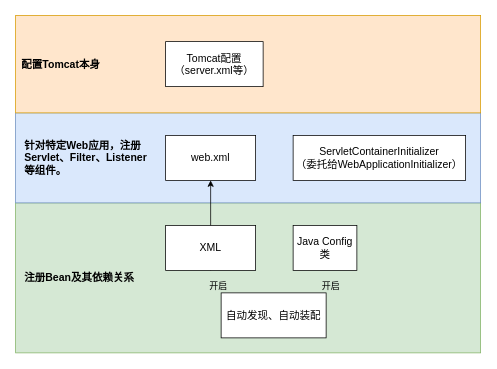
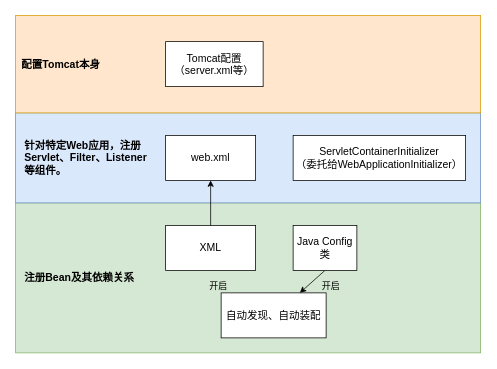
  <mxCell id="0" />
  <mxCell id="1" parent="0" />
  <mxCell id="2" value="" style="rounded=0;whiteSpace=wrap;html=1;fontSize=14;fillColor=#d5e8d4;strokeColor=#82b366;" vertex="1" parent="1"><mxGeometry y="270" width="620" height="200" as="geometry" x="20" /></mxCell>
  <mxCell id="3" value="" style="rounded=0;whiteSpace=wrap;html=1;fontSize=14;fillColor=#dae8fc;strokeColor=#6c8ebf;" vertex="1" parent="1"><mxGeometry y="150" width="620" height="120" as="geometry" x="20" /></mxCell>
  <mxCell id="4" value="" style="rounded=0;whiteSpace=wrap;html=1;fontSize=14;fillColor=#ffe6cc;strokeColor=#d79b00;" vertex="1" parent="1"><mxGeometry y="20" width="620" height="130" as="geometry" x="20" /></mxCell>
  <mxCell id="5" value="web.xml" style="rounded=0;whiteSpace=wrap;html=1;fontSize=14;" vertex="1" parent="1"><mxGeometry x="220" y="180" width="120" height="60" as="geometry" /></mxCell>
  <mxCell id="6" value="ServletContainerInitializer&lt;br&gt;（委托给WebApplicationInitializer）" style="rounded=0;whiteSpace=wrap;html=1;fontSize=14;" vertex="1" parent="1"><mxGeometry x="390" y="180" width="230" height="60" as="geometry" /></mxCell>
  <mxCell id="7" style="rounded=0;orthogonalLoop=1;jettySize=auto;html=1;exitX=0.5;exitY=1;exitDx=0;exitDy=0;fontSize=14;" edge="1" parent="1" source="8" target="5"><mxGeometry relative="1" as="geometry" /></mxCell>
  <mxCell id="8" value="XML" style="rounded=0;whiteSpace=wrap;html=1;fontSize=14;" vertex="1" parent="1"><mxGeometry x="220" y="300" width="120" height="60" as="geometry" /></mxCell>
+ <mxCell id="9" style="edgeStyle=none;rounded=0;orthogonalLoop=1;jettySize=auto;html=1;exitX=0.5;exitY=1;exitDx=0;exitDy=0;entryX=0.75;entryY=0;entryDx=0;entryDy=0;fontSize=14;" edge="1" parent="1" source="10" target="11"><mxGeometry relative="1" as="geometry" /></mxCell>
  <mxCell id="10" value="Java Config类" style="rounded=0;whiteSpace=wrap;html=1;fontSize=14;" vertex="1" parent="1"><mxGeometry x="390" y="300" width="85" height="60" as="geometry" /></mxCell>
  <mxCell id="11" value="自动发现、自动装配" style="rounded=0;whiteSpace=wrap;html=1;fontSize=14;" vertex="1" parent="1"><mxGeometry x="294" y="390" width="140" height="60" as="geometry" /></mxCell>
  <mxCell id="12" value="Tomcat配置（server.xml等）" style="rounded=0;whiteSpace=wrap;html=1;fontSize=14;" vertex="1" parent="1"><mxGeometry x="220" y="55" width="130" height="60" as="geometry" /></mxCell>
  <mxCell id="13" value="配置Tomcat本身" style="text;html=1;align=center;verticalAlign=middle;resizable=0;points=[];autosize=1;fontSize=14;fontStyle=1" vertex="1" parent="1"><mxGeometry y="75" width="120" height="20" as="geometry" x="20" /></mxCell>
  <mxCell id="14" value="针对特定Web应用，注册&lt;br&gt;Servlet、Filter、Listener&lt;br&gt;等组件。" style="text;html=1;align=left;verticalAlign=middle;resizable=0;points=[];autosize=1;fontSize=14;fontStyle=1" vertex="1" parent="1"><mxGeometry x="30" y="180" width="180" height="60" as="geometry" /></mxCell>
  <mxCell id="15" value="注册Bean及其依赖关系" style="text;html=1;align=left;verticalAlign=middle;resizable=0;points=[];autosize=1;fontSize=14;fontStyle=1" vertex="1" parent="1"><mxGeometry x="30" y="360" width="160" height="20" as="geometry" /></mxCell>
  <mxCell id="16" value="&lt;font style=&quot;font-size: 12px&quot;&gt;开启&lt;/font&gt;" style="text;html=1;align=center;verticalAlign=middle;resizable=0;points=[];autosize=1;fontSize=14;" vertex="1" parent="1"><mxGeometry x="270" y="370" width="40" height="20" as="geometry" /></mxCell>
  <mxCell id="17" value="&lt;font style=&quot;font-size: 12px&quot;&gt;开启&lt;/font&gt;" style="text;html=1;align=center;verticalAlign=middle;resizable=0;points=[];autosize=1;fontSize=14;" vertex="1" parent="1"><mxGeometry x="420" y="370" width="40" height="20" as="geometry" /></mxCell>
